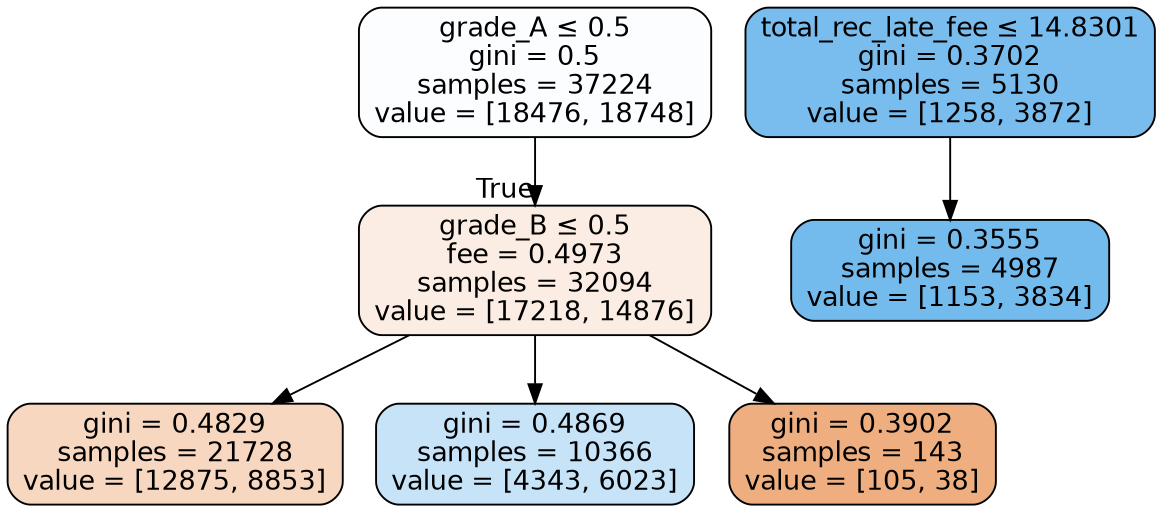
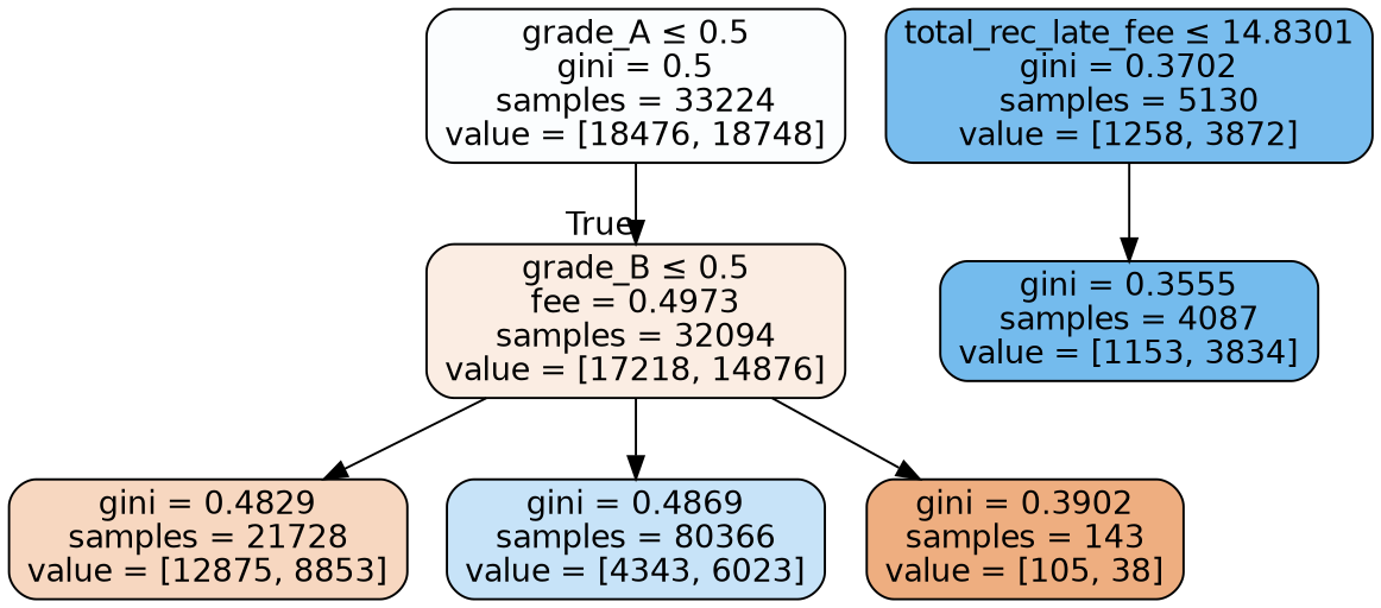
  digraph {
    node [color=black fontname=helvetica shape=box style="filled, rounded"]
    edge [fontname=helvetica]
-   n1 [fillcolor="#399de504" label=<grade_A &le; 0.5<br/>gini = 0.5<br/>samples = 37224<br/>value = [18476, 18748]>]
+   n1 [fillcolor="#399de504" label=<grade_A &le; 0.5<br/>gini = 0.5<br/>samples = 33224<br/>value = [18476, 18748]>]
    n2 [fillcolor="#e5813923" label=<grade_B &le; 0.5<br/>fee = 0.4973<br/>samples = 32094<br/>value = [17218, 14876]>]
    n3 [fillcolor="#e5813950" label=<gini = 0.4829<br/>samples = 21728<br/>value = [12875, 8853]>]
-   n4 [fillcolor="#399de547" label=<gini = 0.4869<br/>samples = 10366<br/>value = [4343, 6023]>]
+   n4 [fillcolor="#399de547" label=<gini = 0.4869<br/>samples = 80366<br/>value = [4343, 6023]>]
    n5 [fillcolor="#e58139a3" label=<gini = 0.3902<br/>samples = 143<br/>value = [105, 38]>]
    n6 [fillcolor="#399de5ac" label=<total_rec_late_fee &le; 14.8301<br/>gini = 0.3702<br/>samples = 5130<br/>value = [1258, 3872]>]
-   n7 [fillcolor="#399de5b2" label=<gini = 0.3555<br/>samples = 4987<br/>value = [1153, 3834]>]
+   n7 [fillcolor="#399de5b2" label=<gini = 0.3555<br/>samples = 4087<br/>value = [1153, 3834]>]
    n1 -> n2 [headlabel=True labelangle=45 labeldistance=2.5]
    n2 -> n3
    n2 -> n4
    n2 -> n5
    n6 -> n7
  }
